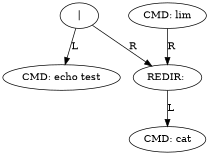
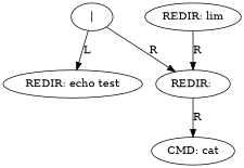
  digraph {
    n1 [label="|"]
-   n2 [label="CMD: echo test"]
+   n2 [label="REDIR: echo test"]
    n3 [label="REDIR: "]
    n4 [label="CMD: cat"]
-   n5 [label="CMD: lim"]
+   n5 [label="REDIR: lim"]
    n1 -> n2 [label=L]
    n1 -> n3 [label=R]
-   n3 -> n4 [label=L]
+   n3 -> n4 [label=R]
    n5 -> n3 [label=R]
  }
